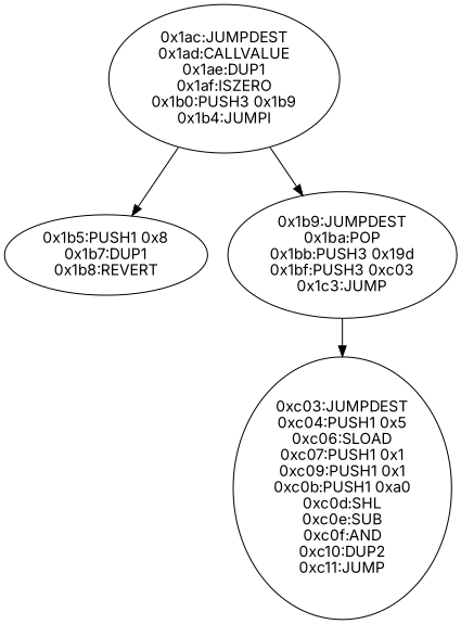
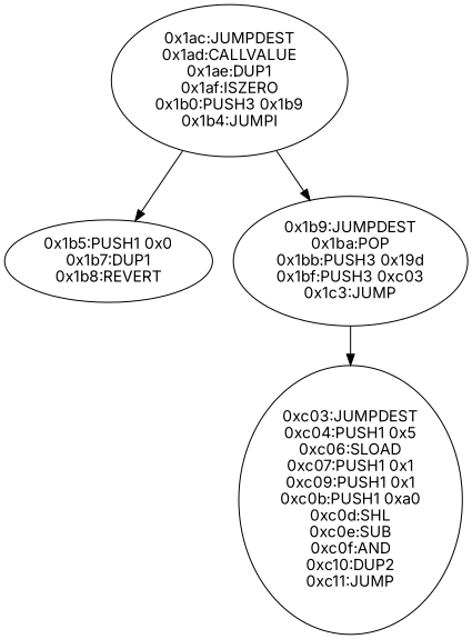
  digraph {
    fontname=Inter
    node [fontname=Inter]
    edge [fontname=Inter]
    n1 [label="0x1ac:JUMPDEST\n0x1ad:CALLVALUE\n0x1ae:DUP1\n0x1af:ISZERO\n0x1b0:PUSH3 0x1b9\n0x1b4:JUMPI"]
-   n2 [label="0x1b5:PUSH1 0x8\n0x1b7:DUP1\n0x1b8:REVERT"]
+   n2 [label="0x1b5:PUSH1 0x0\n0x1b7:DUP1\n0x1b8:REVERT"]
    n3 [label="0x1b9:JUMPDEST\n0x1ba:POP\n0x1bb:PUSH3 0x19d\n0x1bf:PUSH3 0xc03\n0x1c3:JUMP"]
    n4 [label="0xc03:JUMPDEST\n0xc04:PUSH1 0x5\n0xc06:SLOAD\n0xc07:PUSH1 0x1\n0xc09:PUSH1 0x1\n0xc0b:PUSH1 0xa0\n0xc0d:SHL\n0xc0e:SUB\n0xc0f:AND\n0xc10:DUP2\n0xc11:JUMP"]
    n1 -> n2
    n1 -> n3
    n3 -> n4
  }
